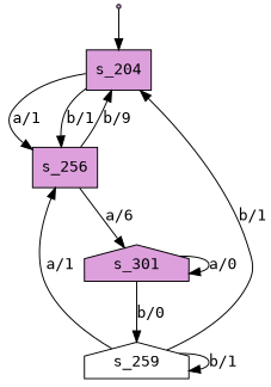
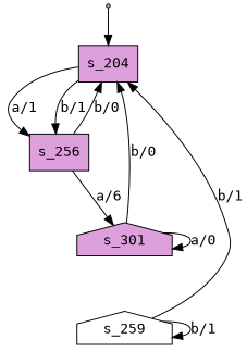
  digraph {
    fontname="DejaVu Sans Mono"
    node [fillcolor=plum fontname="DejaVu Sans Mono" shape=box style=filled]
    edge [fontname="DejaVu Sans Mono"]
    s_204 [root=true]
    s_256
    s_301 [shape=house]
    s_259 [fillcolor=white shape=house]
    qi [shape=point]
    s_204 -> s_256 [label="a/1"]
    s_204 -> s_256 [label="b/1"]
-   s_256 -> s_204 [label="b/9"]
+   s_256 -> s_204 [label="b/0"]
    s_256 -> s_301 [label="a/6"]
-   s_301 -> s_259 [label="b/0"]
+   s_301 -> s_204 [label="b/0"]
    s_301 -> s_301 [label="a/0"]
    s_259 -> s_204 [label="b/1"]
-   s_259 -> s_256 [label="a/1"]
    s_259 -> s_259 [label="b/1"]
    qi -> s_204
  }
